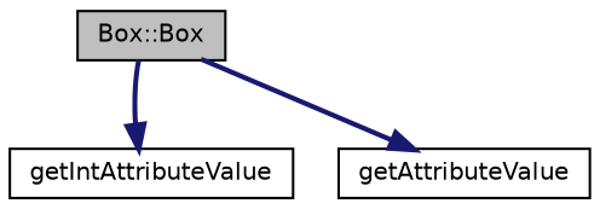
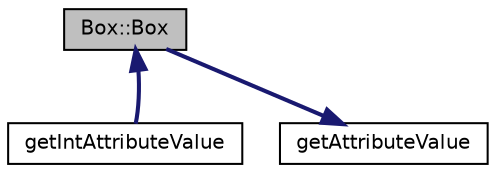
  digraph {
    rankdir=TB
    node [color=black fontname=Helvetica fontsize=10 shape=record]
    edge [color=midnightblue fontname=Helvetica fontsize=10 labelfontname=Helvetica labelfontsize=10 style=bold]
    n1 [fillcolor=grey75 fontcolor=black height=0.2 label="Box::Box" style=filled width=0.4]
    n2 [height=0.2 label=getIntAttributeValue width=0.4]
    n3 [height=0.2 label=getAttributeValue width=0.4]
-   n1 -> n2
+   n2 -> n1
    n1 -> n3
  }
